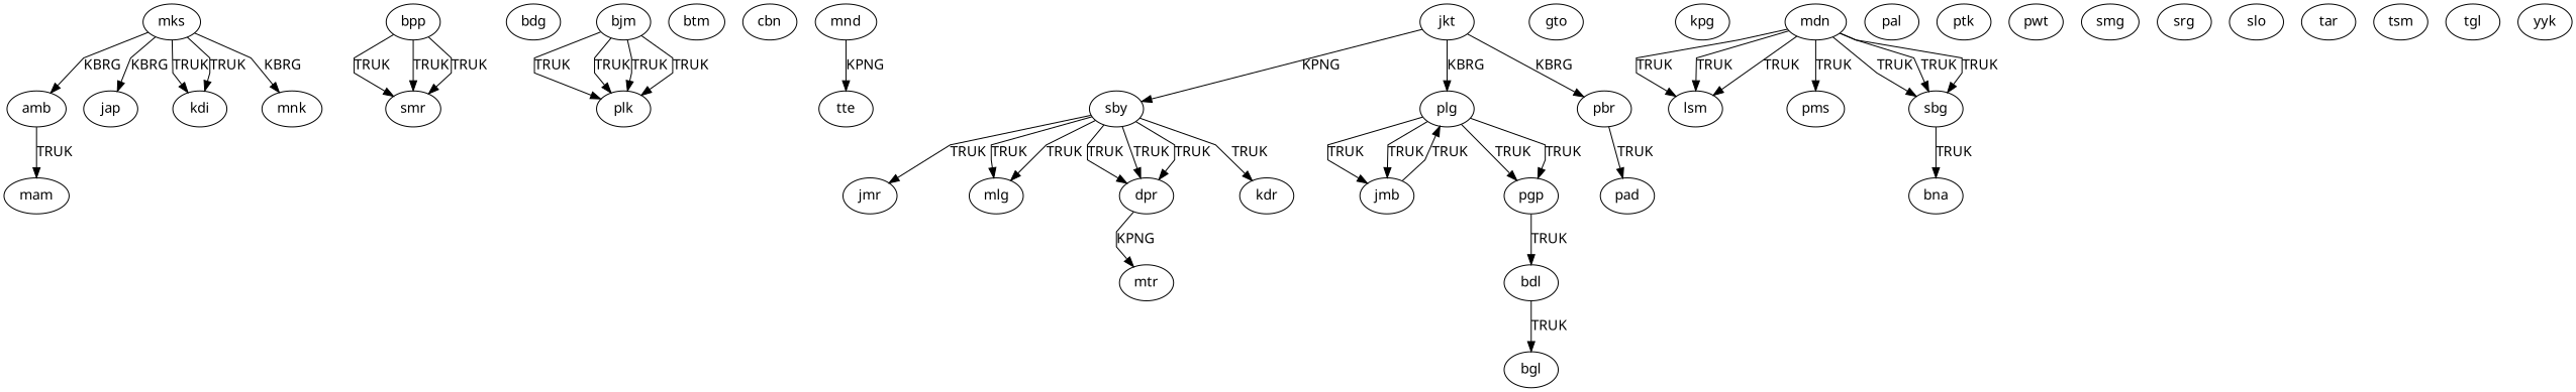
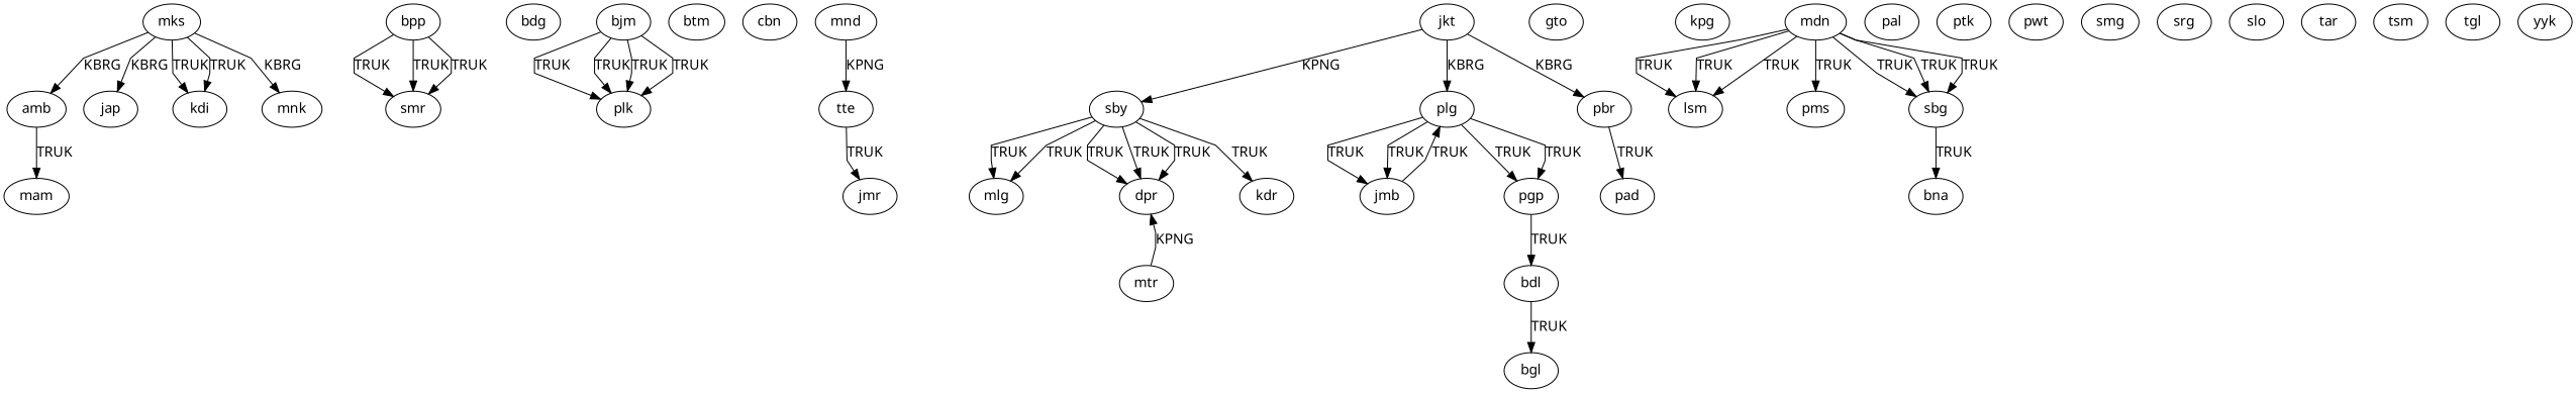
  digraph {
    fontname="Noto Sans"
    splines=polyline
    node [fontname="Noto Sans"]
    edge [fontname="Noto Sans"]
    amb
    mam
    bpp
    smr
    bdg
    bjm
    plk
    btm
    cbn
    dpr
    mtr
    gto
    jkt
    plg
    pbr
    sby
    jmb
    pgp
    pad
    jmr
    kdr
    mlg
    kpg
    bdl
    bgl
    mks
    jap
    kdi
    mnk
    mnd
    tte
    mdn
    lsm
    pms
    sbg
    bna
    pal
    ptk
    pwt
    smg
    srg
    slo
    tar
    tsm
    tgl
    yyk
    amb -> mam [label=TRUK]
    bpp -> smr [label=TRUK]
    bpp -> smr [label=TRUK]
    bpp -> smr [label=TRUK]
    bjm -> plk [label=TRUK]
    bjm -> plk [label=TRUK]
    bjm -> plk [label=TRUK]
    bjm -> plk [label=TRUK]
-   dpr -> mtr [label=KPNG]
+   mtr -> dpr [label=KPNG]
    jkt -> plg [label=KBRG]
    jkt -> pbr [label=KBRG]
    jkt -> sby [label=KPNG]
    plg -> jmb [label=TRUK]
    plg -> jmb [label=TRUK]
    plg -> pgp [label=TRUK]
    plg -> pgp [label=TRUK]
    pbr -> pad [label=TRUK]
    sby -> dpr [label=TRUK]
    sby -> dpr [label=TRUK]
    sby -> dpr [label=TRUK]
-   sby -> jmr [label=TRUK]
+   tte -> jmr [label=TRUK]
    sby -> kdr [label=TRUK]
    sby -> mlg [label=TRUK]
    sby -> mlg [label=TRUK]
    jmb -> plg [label=TRUK]
    pgp -> bdl [label=TRUK]
    bdl -> bgl [label=TRUK]
    mks -> amb [label=KBRG]
    mks -> jap [label=KBRG]
    mks -> kdi [label=TRUK]
    mks -> kdi [label=TRUK]
    mks -> mnk [label=KBRG]
    mnd -> tte [label=KPNG]
    mdn -> lsm [label=TRUK]
    mdn -> lsm [label=TRUK]
    mdn -> lsm [label=TRUK]
    mdn -> pms [label=TRUK]
    mdn -> sbg [label=TRUK]
    mdn -> sbg [label=TRUK]
    mdn -> sbg [label=TRUK]
    sbg -> bna [label=TRUK]
  }
